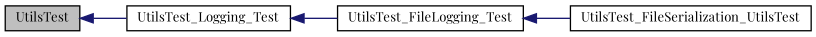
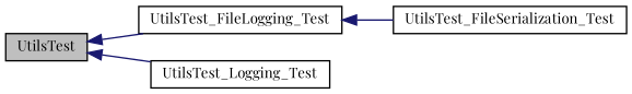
  digraph {
    fontname="Playfair Display"
    rankdir=LR
    node [color=black fontname="Playfair Display" fontsize=10 shape=record]
    edge [color=midnightblue dir=back fontname="Playfair Display" fontsize=10 labelfontname=Helvetica labelfontsize=10 style=solid]
    n1 [fillcolor=grey75 fontcolor=black height=0.2 label=UtilsTest style=filled width=0.4]
    n2 [height=0.2 label=UtilsTest_FileLogging_Test width=0.4]
    n3 [height=0.2 label=UtilsTest_Logging_Test width=0.4]
-   n4 [height=0.2 label=UtilsTest_FileSerialization_UtilsTest width=0.4]
-   n3 -> n2
+   n4 [height=0.2 label=UtilsTest_FileSerialization_Test width=0.4]
+   n1 -> n2
    n1 -> n3
    n2 -> n4
  }
